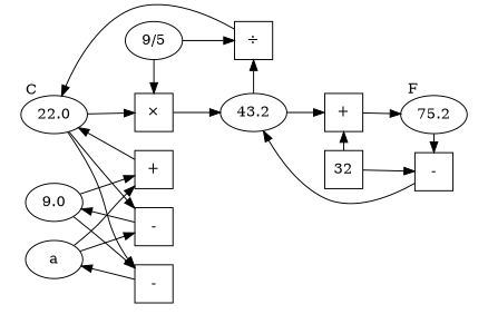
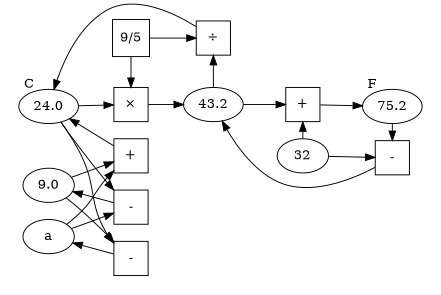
  digraph {
    rankdir=LR
-   n1 [label=22.0]
+   n1 [label=24.0]
    n2 [label="×" shape=square]
    n3 [label=43.2]
    n4 [label="+" shape=square]
    n5 [label=75.2]
    n6 [label="-" shape=square]
    n7 [label="-" shape=square]
    n8 [label=9.0]
    a
-   n10 [label="9/5"]
+   n10 [label="9/5" shape=square]
    n11 [label="÷" shape=square]
-   n12 [label=32 shape=square]
+   n12 [label=32]
    n13 [label="-" shape=square]
    n14 [label="+" shape=square]
    subgraph cluster_1 {
      style=invis
      n1
      n2
      n3
      n4
      n5
    }
    subgraph cluster_2 {
      style=invis
      n6
      n7
    }
    subgraph cluster_3 {
      style=invis
      n8
      a
    }
    n1 -> n1 [dir=none penwidth=0 xlabel=C]
    n1 -> n2
    n1 -> n6
    n1 -> n7
    n1 -> n10 [style=invis]
    n2 -> n3
    n3 -> n4
    n3 -> n11
    n3 -> n12 [style=invis]
    n4 -> n5
    n5 -> n5 [dir=none penwidth=0 xlabel=F]
    n5 -> n13
    n6 -> n8
    n7 -> a
    n8 -> n7
    n8 -> n14
    a -> n6
    a -> n14
    n10 -> n2
    n10 -> n3 [style=invis]
    n10 -> n11
    n11 -> n1
    n12 -> n4
    n12 -> n5 [style=invis]
    n12 -> n13
    n13 -> n3
    n14 -> n1
  }
